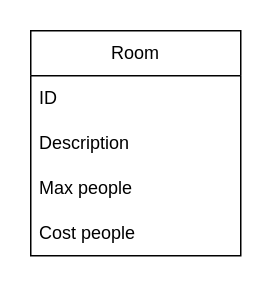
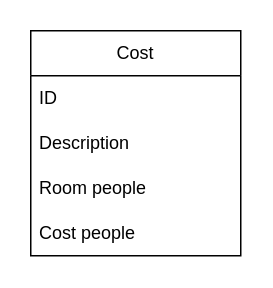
  <mxCell id="0" />
  <mxCell id="1" parent="0" />
- <mxCell id="2" value="Room" style="swimlane;fontStyle=0;childLayout=stackLayout;horizontal=1;startSize=30;horizontalStack=0;resizeParent=1;resizeParentMax=0;resizeLast=0;collapsible=1;marginBottom=0;whiteSpace=wrap;html=1;swimlaneLine=1;" vertex="1" parent="1"><mxGeometry x="20" y="20" width="140" height="150" as="geometry"><mxRectangle x="300" y="340" width="70" height="30" as="alternateBounds" /></mxGeometry></mxCell>
+ <mxCell id="2" value="Cost" style="swimlane;fontStyle=0;childLayout=stackLayout;horizontal=1;startSize=30;horizontalStack=0;resizeParent=1;resizeParentMax=0;resizeLast=0;collapsible=1;marginBottom=0;whiteSpace=wrap;html=1;swimlaneLine=1;" vertex="1" parent="1"><mxGeometry x="20" y="20" width="140" height="150" as="geometry"><mxRectangle x="300" y="340" width="70" height="30" as="alternateBounds" /></mxGeometry></mxCell>
  <mxCell id="3" value="ID" style="text;strokeColor=none;fillColor=none;align=left;verticalAlign=middle;spacingLeft=4;spacingRight=4;overflow=hidden;points=[[0,0.5],[1,0.5]];portConstraint=eastwest;rotatable=0;whiteSpace=wrap;html=1;" vertex="1" parent="2"><mxGeometry y="30" width="140" height="30" as="geometry" /></mxCell>
  <mxCell id="4" value="Description" style="text;strokeColor=none;fillColor=none;align=left;verticalAlign=middle;spacingLeft=4;spacingRight=4;overflow=hidden;points=[[0,0.5],[1,0.5]];portConstraint=eastwest;rotatable=0;whiteSpace=wrap;html=1;" vertex="1" parent="2"><mxGeometry y="60" width="140" height="30" as="geometry" /></mxCell>
- <mxCell id="5" value="Max people" style="text;strokeColor=none;fillColor=none;align=left;verticalAlign=middle;spacingLeft=4;spacingRight=4;overflow=hidden;points=[[0,0.5],[1,0.5]];portConstraint=eastwest;rotatable=0;whiteSpace=wrap;html=1;" vertex="1" parent="2"><mxGeometry y="90" width="140" height="30" as="geometry" /></mxCell>
+ <mxCell id="5" value="Room people" style="text;strokeColor=none;fillColor=none;align=left;verticalAlign=middle;spacingLeft=4;spacingRight=4;overflow=hidden;points=[[0,0.5],[1,0.5]];portConstraint=eastwest;rotatable=0;whiteSpace=wrap;html=1;" vertex="1" parent="2"><mxGeometry y="90" width="140" height="30" as="geometry" /></mxCell>
  <mxCell id="6" value="Cost people" style="text;strokeColor=none;fillColor=none;align=left;verticalAlign=middle;spacingLeft=4;spacingRight=4;overflow=hidden;points=[[0,0.5],[1,0.5]];portConstraint=eastwest;rotatable=0;whiteSpace=wrap;html=1;" vertex="1" parent="2"><mxGeometry y="120" width="140" height="30" as="geometry" /></mxCell>
